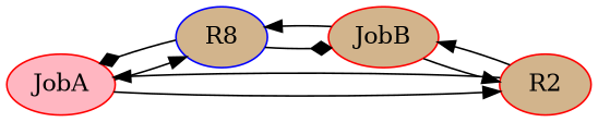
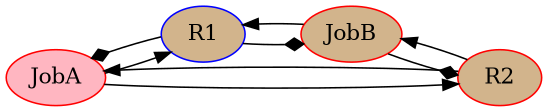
  digraph {
    rankdir=LR
    node [color=red fillcolor=tan style=filled]
    edge [arrowhead=normal]
    JobA [fillcolor=lightpink]
-   R1 [color=blue label=R8]
+   R1 [color=blue]
    R2
    JobB
    JobA -> R1
    JobA -> R2
    R1 -> JobA [arrowhead=diamond]
    R1 -> JobB [arrowhead=diamond]
    R2 -> JobA
    R2 -> JobB
    JobB -> R1
-   JobB -> R2
+   JobB -> R2 [arrowhead=diamond]
  }
